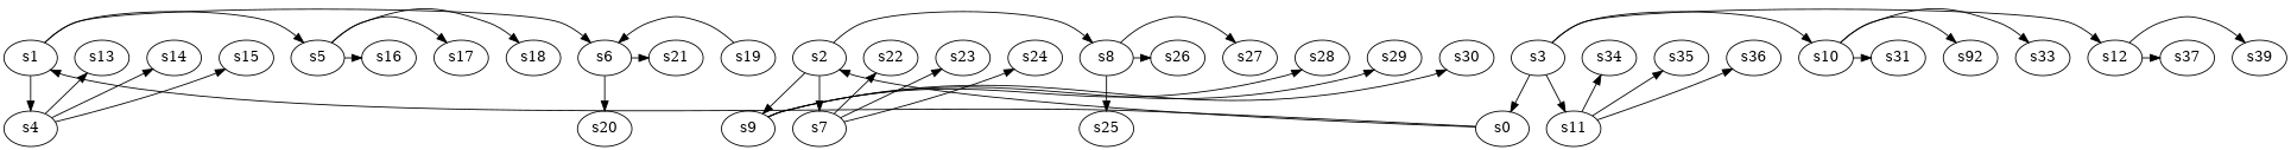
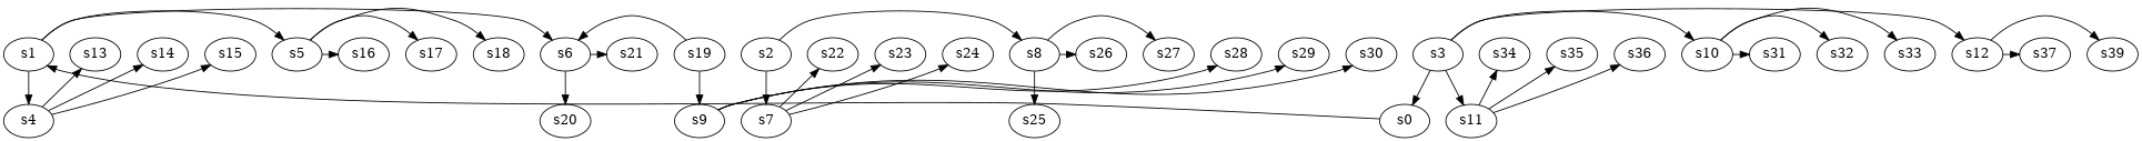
  digraph {
    node [player=1]
    s0
    s1
    s2 [player=0]
    s4 [player=0]
    s5
    s6
    s7
    s8
    s9
    s3 [player=0]
    s10
    s11 [player=0]
    s12
    s13
    s14 [player=0]
    s15 [player=0]
    s16
    s17
    s18 [player=0]
    s20 [player=0]
    s21 [player=0]
    s22 [player=0]
    s23 [player=0]
    s24
    s25 [player=0]
    s26
    s27 [player=0]
    s28
    s29 [player=0]
    s30 [player=0]
    s31 [player=0]
-   s32 [label=s92]
+   s32
    s33 [player=0]
    s34 [player=0]
    s35
    s36
    s37
    s39 [player=0]
    s19
    s0 -> s1 [constraint="time == 1 || time == 2 || time == 8 || time == 14"]
-   s0 -> s2 [constraint="time % 3 == 0 || time % 4 == 1"]
    s1 -> s4
    s1 -> s5 [constraint="!(time % 3 == 0)"]
    s1 -> s6 [constraint="time % 4 == 0"]
    s2 -> s7
    s2 -> s8 [constraint="time % 2 == 1"]
-   s2 -> s9
+   s19 -> s9
    s4 -> s13 [constraint="time % 2 == 1"]
    s4 -> s14 [constraint="time % 5 == 4"]
    s4 -> s15 [constraint="time % 5 == 1"]
    s5 -> s16 [constraint="time % 6 == 0"]
    s5 -> s17 [constraint="time % 3 == 0"]
    s5 -> s18 [constraint="!(time % 3 == 0)"]
    s6 -> s20
    s6 -> s21 [constraint="time % 3 == 1"]
    s7 -> s22 [constraint="time % 3 == 2"]
    s7 -> s23 [constraint="time % 4 == 1"]
    s7 -> s24 [constraint="time % 5 == 2"]
    s8 -> s25
    s8 -> s26 [constraint="time == 0 || time == 13"]
    s8 -> s27 [constraint="time % 3 == 2"]
    s9 -> s28 [constraint="time % 5 == 1"]
    s9 -> s29 [constraint="time % 2 == 0"]
    s9 -> s30 [constraint="time == 14"]
    s3 -> s0
    s3 -> s10 [constraint="!(time % 4 == 0)"]
    s3 -> s11
    s3 -> s12 [constraint="time % 5 == 1"]
    s10 -> s31 [constraint="!(time % 3 == 0)"]
    s10 -> s32 [constraint="time % 5 == 2"]
    s10 -> s33 [constraint="time == 10 || time == 12 || time == 14"]
    s11 -> s34 [constraint="time % 6 == 5"]
    s11 -> s35 [constraint="time % 4 == 0 || time % 4 == 1"]
    s11 -> s36 [constraint="!(time % 5 == 0)"]
    s12 -> s37 [constraint="!(time % 5 == 0)"]
    s12 -> s39 [constraint="time == 0 || time == 1 || time == 8 || time == 12"]
    s19 -> s6 [constraint="time % 2 == 0"]
  }
